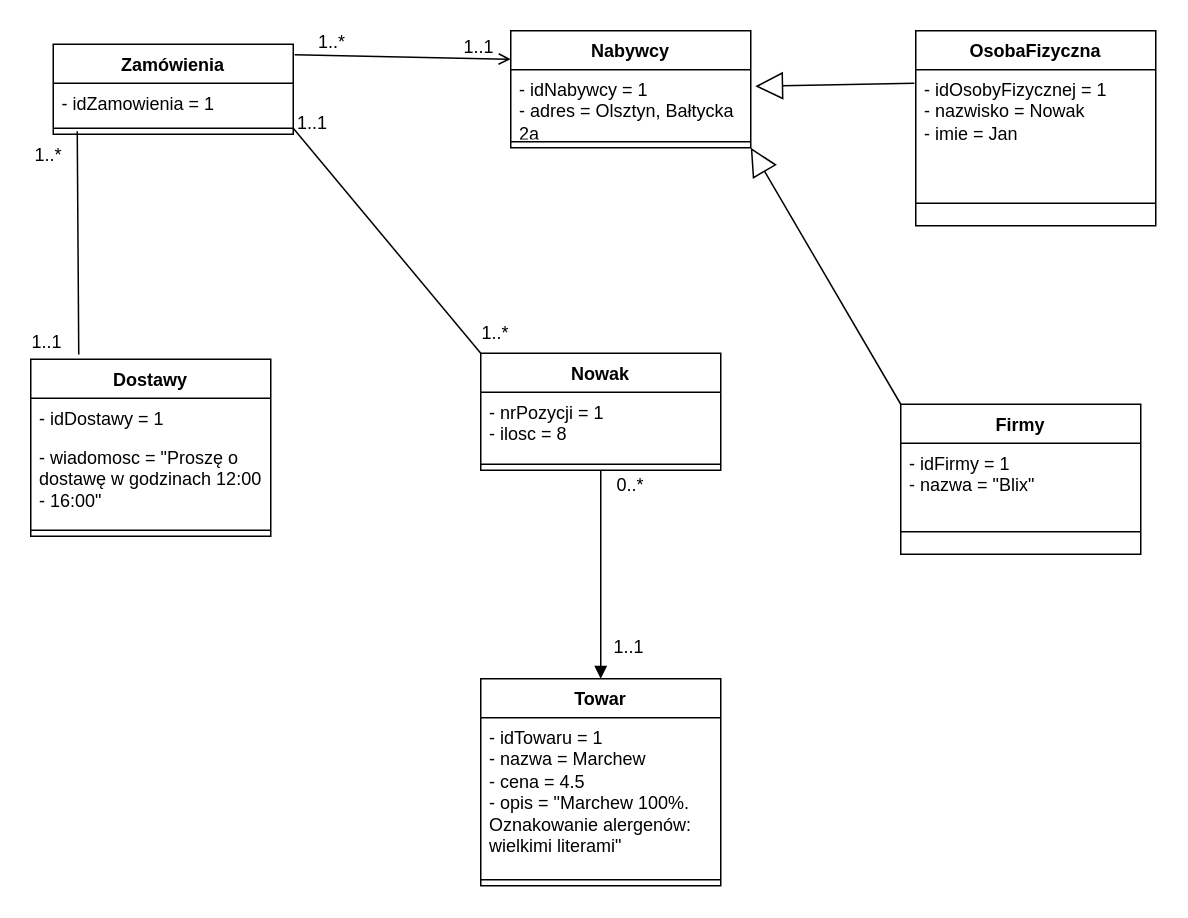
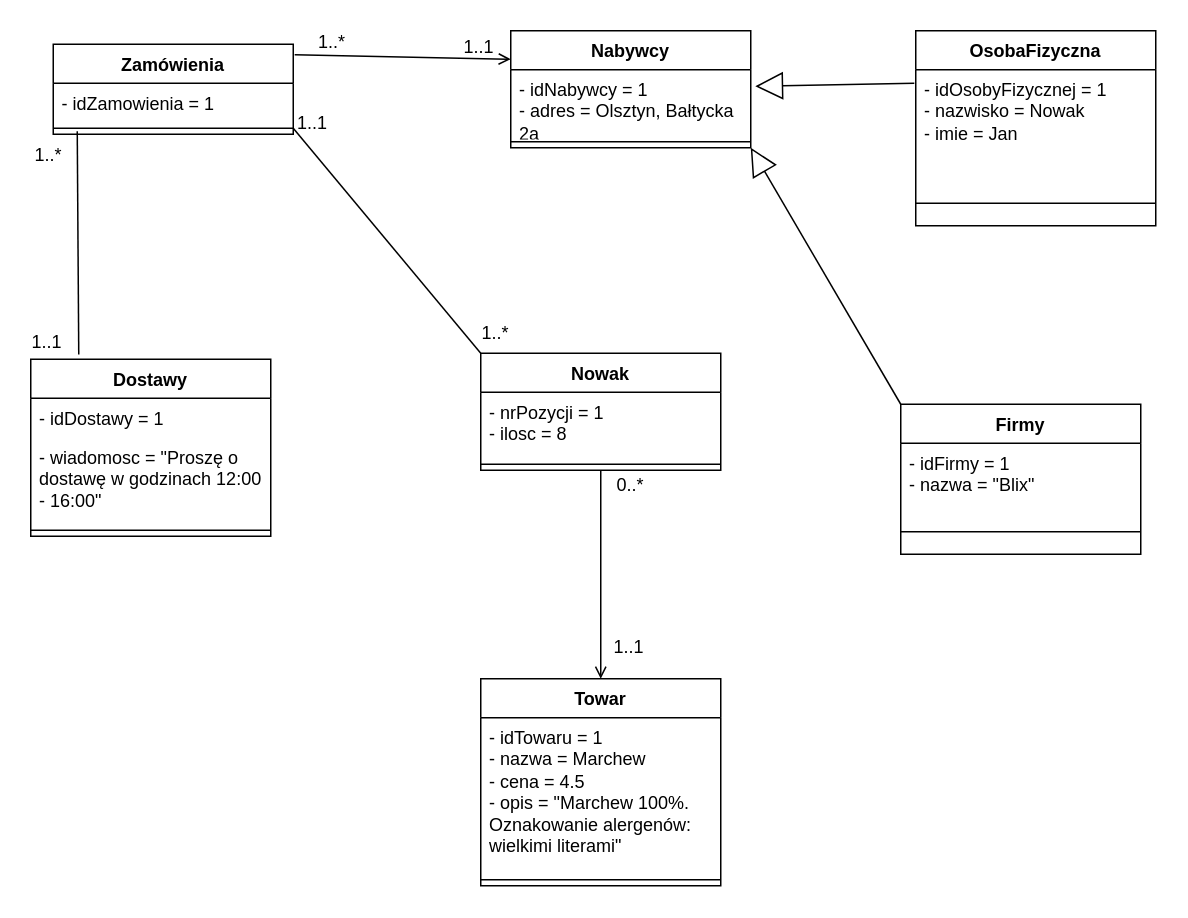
  <mxCell id="0" />
  <mxCell id="1" parent="0" />
  <mxCell id="2" value="Zamówienia" style="swimlane;fontStyle=1;align=center;verticalAlign=top;childLayout=stackLayout;horizontal=1;startSize=26;horizontalStack=0;resizeParent=1;resizeParentMax=0;resizeLast=0;collapsible=1;marginBottom=0;whiteSpace=wrap;html=1;" parent="1" vertex="1"><mxGeometry x="35" y="29" width="160" height="60" as="geometry" /></mxCell>
  <mxCell id="3" value="- idZamowienia = 1" style="text;strokeColor=none;fillColor=none;align=left;verticalAlign=top;spacingLeft=4;spacingRight=4;overflow=hidden;rotatable=0;points=[[0,0.5],[1,0.5]];portConstraint=eastwest;whiteSpace=wrap;html=1;" parent="2" vertex="1"><mxGeometry y="26" width="160" height="26" as="geometry" /></mxCell>
  <mxCell id="4" value="" style="line;strokeWidth=1;fillColor=none;align=left;verticalAlign=middle;spacingTop=-1;spacingLeft=3;spacingRight=3;rotatable=0;labelPosition=right;points=[];portConstraint=eastwest;strokeColor=inherit;" parent="2" vertex="1"><mxGeometry y="52" width="160" height="8" as="geometry" /></mxCell>
  <mxCell id="5" value="Nabywcy" style="swimlane;fontStyle=1;align=center;verticalAlign=top;childLayout=stackLayout;horizontal=1;startSize=26;horizontalStack=0;resizeParent=1;resizeParentMax=0;resizeLast=0;collapsible=1;marginBottom=0;whiteSpace=wrap;html=1;" parent="1" vertex="1"><mxGeometry x="340" y="20" width="160" height="78" as="geometry" /></mxCell>
  <mxCell id="6" value="- idNabywcy = 1&lt;div&gt;- adres = Olsztyn, Bałtycka 2a&lt;/div&gt;" style="text;strokeColor=none;fillColor=none;align=left;verticalAlign=top;spacingLeft=4;spacingRight=4;overflow=hidden;rotatable=0;points=[[0,0.5],[1,0.5]];portConstraint=eastwest;whiteSpace=wrap;html=1;" parent="5" vertex="1"><mxGeometry y="26" width="160" height="44" as="geometry" /></mxCell>
  <mxCell id="7" value="" style="line;strokeWidth=1;fillColor=none;align=left;verticalAlign=middle;spacingTop=-1;spacingLeft=3;spacingRight=3;rotatable=0;labelPosition=right;points=[];portConstraint=eastwest;strokeColor=inherit;" parent="5" vertex="1"><mxGeometry y="70" width="160" height="8" as="geometry" /></mxCell>
  <mxCell id="8" value="OsobaFizyczna" style="swimlane;fontStyle=1;align=center;verticalAlign=top;childLayout=stackLayout;horizontal=1;startSize=26;horizontalStack=0;resizeParent=1;resizeParentMax=0;resizeLast=0;collapsible=1;marginBottom=0;whiteSpace=wrap;html=1;" parent="1" vertex="1"><mxGeometry x="610" y="20" width="160" height="130" as="geometry" /></mxCell>
  <mxCell id="9" value="- idOsobyFizycznej = 1&lt;div&gt;- nazwisko = Nowak&lt;/div&gt;&lt;div&gt;- imie = Jan&lt;/div&gt;" style="text;strokeColor=none;fillColor=none;align=left;verticalAlign=top;spacingLeft=4;spacingRight=4;overflow=hidden;rotatable=0;points=[[0,0.5],[1,0.5]];portConstraint=eastwest;whiteSpace=wrap;html=1;" parent="8" vertex="1"><mxGeometry y="26" width="160" height="74" as="geometry" /></mxCell>
  <mxCell id="10" value="" style="line;strokeWidth=1;fillColor=none;align=left;verticalAlign=middle;spacingTop=-1;spacingLeft=3;spacingRight=3;rotatable=0;labelPosition=right;points=[];portConstraint=eastwest;strokeColor=inherit;" parent="8" vertex="1"><mxGeometry y="100" width="160" height="30" as="geometry" /></mxCell>
  <mxCell id="11" value="Dostawy" style="swimlane;fontStyle=1;align=center;verticalAlign=top;childLayout=stackLayout;horizontal=1;startSize=26;horizontalStack=0;resizeParent=1;resizeParentMax=0;resizeLast=0;collapsible=1;marginBottom=0;whiteSpace=wrap;html=1;" parent="1" vertex="1"><mxGeometry x="20" y="239" width="160" height="118" as="geometry" /></mxCell>
  <mxCell id="12" value="- idDostawy = 1" style="text;strokeColor=none;fillColor=none;align=left;verticalAlign=top;spacingLeft=4;spacingRight=4;overflow=hidden;rotatable=0;points=[[0,0.5],[1,0.5]];portConstraint=eastwest;whiteSpace=wrap;html=1;" parent="11" vertex="1"><mxGeometry y="26" width="160" height="26" as="geometry" /></mxCell>
  <mxCell id="13" value="- wiadomosc = &quot;Proszę o dostawę w godzinach 12:00 - 16:00&quot;" style="text;strokeColor=none;fillColor=none;align=left;verticalAlign=top;spacingLeft=4;spacingRight=4;overflow=hidden;rotatable=0;points=[[0,0.5],[1,0.5]];portConstraint=eastwest;whiteSpace=wrap;html=1;" parent="11" vertex="1"><mxGeometry y="52" width="160" height="58" as="geometry" /></mxCell>
  <mxCell id="14" value="" style="line;strokeWidth=1;fillColor=none;align=left;verticalAlign=middle;spacingTop=-1;spacingLeft=3;spacingRight=3;rotatable=0;labelPosition=right;points=[];portConstraint=eastwest;strokeColor=inherit;" parent="11" vertex="1"><mxGeometry y="110" width="160" height="8" as="geometry" /></mxCell>
  <mxCell id="15" value="Firmy" style="swimlane;fontStyle=1;align=center;verticalAlign=top;childLayout=stackLayout;horizontal=1;startSize=26;horizontalStack=0;resizeParent=1;resizeParentMax=0;resizeLast=0;collapsible=1;marginBottom=0;whiteSpace=wrap;html=1;" parent="1" vertex="1"><mxGeometry x="600" y="269" width="160" height="100" as="geometry" /></mxCell>
  <mxCell id="16" value="- idFirmy = 1&lt;div&gt;- nazwa = &quot;Blix&quot;&lt;/div&gt;" style="text;strokeColor=none;fillColor=none;align=left;verticalAlign=top;spacingLeft=4;spacingRight=4;overflow=hidden;rotatable=0;points=[[0,0.5],[1,0.5]];portConstraint=eastwest;whiteSpace=wrap;html=1;" parent="15" vertex="1"><mxGeometry y="26" width="160" height="44" as="geometry" /></mxCell>
  <mxCell id="17" value="" style="line;strokeWidth=1;fillColor=none;align=left;verticalAlign=middle;spacingTop=-1;spacingLeft=3;spacingRight=3;rotatable=0;labelPosition=right;points=[];portConstraint=eastwest;strokeColor=inherit;" parent="15" vertex="1"><mxGeometry y="70" width="160" height="30" as="geometry" /></mxCell>
  <mxCell id="18" value="Nowak" style="swimlane;fontStyle=1;align=center;verticalAlign=top;childLayout=stackLayout;horizontal=1;startSize=26;horizontalStack=0;resizeParent=1;resizeParentMax=0;resizeLast=0;collapsible=1;marginBottom=0;whiteSpace=wrap;html=1;" parent="1" vertex="1"><mxGeometry x="320" y="235" width="160" height="78" as="geometry" /></mxCell>
  <mxCell id="19" value="- nrPozycji = 1&lt;div&gt;- ilosc = 8&lt;/div&gt;&lt;div&gt;&lt;br&gt;&lt;/div&gt;" style="text;strokeColor=none;fillColor=none;align=left;verticalAlign=top;spacingLeft=4;spacingRight=4;overflow=hidden;rotatable=0;points=[[0,0.5],[1,0.5]];portConstraint=eastwest;whiteSpace=wrap;html=1;" parent="18" vertex="1"><mxGeometry y="26" width="160" height="44" as="geometry" /></mxCell>
  <mxCell id="20" value="" style="line;strokeWidth=1;fillColor=none;align=left;verticalAlign=middle;spacingTop=-1;spacingLeft=3;spacingRight=3;rotatable=0;labelPosition=right;points=[];portConstraint=eastwest;strokeColor=inherit;" parent="18" vertex="1"><mxGeometry y="70" width="160" height="8" as="geometry" /></mxCell>
  <mxCell id="21" value="Towar" style="swimlane;fontStyle=1;align=center;verticalAlign=top;childLayout=stackLayout;horizontal=1;startSize=26;horizontalStack=0;resizeParent=1;resizeParentMax=0;resizeLast=0;collapsible=1;marginBottom=0;whiteSpace=wrap;html=1;" parent="1" vertex="1"><mxGeometry x="320" y="452" width="160" height="138" as="geometry" /></mxCell>
  <mxCell id="22" value="- idTowaru = 1&lt;div&gt;- nazwa = Marchew&lt;/div&gt;&lt;div&gt;- cena = 4.5&lt;/div&gt;&lt;div&gt;- opis = &quot;Marchew 100%. Oznakowanie alergenów: wielkimi literami&quot;&lt;/div&gt;&lt;div&gt;&lt;br&gt;&lt;/div&gt;" style="text;strokeColor=none;fillColor=none;align=left;verticalAlign=top;spacingLeft=4;spacingRight=4;overflow=hidden;rotatable=0;points=[[0,0.5],[1,0.5]];portConstraint=eastwest;whiteSpace=wrap;html=1;" parent="21" vertex="1"><mxGeometry y="26" width="160" height="104" as="geometry" /></mxCell>
  <mxCell id="23" value="" style="line;strokeWidth=1;fillColor=none;align=left;verticalAlign=middle;spacingTop=-1;spacingLeft=3;spacingRight=3;rotatable=0;labelPosition=right;points=[];portConstraint=eastwest;strokeColor=inherit;" parent="21" vertex="1"><mxGeometry y="130" width="160" height="8" as="geometry" /></mxCell>
  <mxCell id="24" value="" style="endArrow=open;html=1;rounded=0;exitX=1.006;exitY=0.116;exitDx=0;exitDy=0;exitPerimeter=0;" parent="1" source="2" edge="1"><mxGeometry relative="1" as="geometry"><mxPoint x="210" y="39" as="sourcePoint" /><mxPoint x="340" y="39" as="targetPoint" /></mxGeometry></mxCell>
  <mxCell id="25" value="1..*" style="resizable=0;html=1;whiteSpace=wrap;align=left;verticalAlign=bottom;" parent="24" connectable="0" vertex="1"><mxGeometry x="-1" relative="1" as="geometry"><mxPoint x="14" as="offset" /></mxGeometry></mxCell>
  <mxCell id="26" value="1..1" style="resizable=0;html=1;whiteSpace=wrap;align=right;verticalAlign=bottom;" parent="24" connectable="0" vertex="1"><mxGeometry x="1" relative="1" as="geometry"><mxPoint x="-10" as="offset" /></mxGeometry></mxCell>
  <mxCell id="27" value="" style="endArrow=none;html=1;rounded=0;exitX=0.1;exitY=0.75;exitDx=0;exitDy=0;exitPerimeter=0;entryX=0.2;entryY=-0.027;entryDx=0;entryDy=0;entryPerimeter=0;" parent="1" source="4" target="11" edge="1"><mxGeometry relative="1" as="geometry"><mxPoint x="50.04" y="115" as="sourcePoint" /><mxPoint x="187" y="159" as="targetPoint" /></mxGeometry></mxCell>
  <mxCell id="28" value="1..*" style="resizable=0;html=1;whiteSpace=wrap;align=left;verticalAlign=bottom;" parent="27" connectable="0" vertex="1"><mxGeometry x="-1" relative="1" as="geometry"><mxPoint x="-30" y="24" as="offset" /></mxGeometry></mxCell>
  <mxCell id="29" value="1..1" style="resizable=0;html=1;whiteSpace=wrap;align=right;verticalAlign=bottom;" parent="27" connectable="0" vertex="1"><mxGeometry x="1" relative="1" as="geometry"><mxPoint x="-10" as="offset" /></mxGeometry></mxCell>
- <mxCell id="30" value="" style="endArrow=block;html=1;rounded=0;exitX=0.5;exitY=1;exitDx=0;exitDy=0;entryX=0.5;entryY=0;entryDx=0;entryDy=0;" parent="1" source="18" target="21" edge="1"><mxGeometry relative="1" as="geometry"><mxPoint x="404.96" y="358.234" as="sourcePoint" /><mxPoint x="561" y="480" as="targetPoint" /></mxGeometry></mxCell>
+ <mxCell id="30" value="" style="endArrow=open;html=1;rounded=0;exitX=0.5;exitY=1;exitDx=0;exitDy=0;entryX=0.5;entryY=0;entryDx=0;entryDy=0;" parent="1" source="18" target="21" edge="1"><mxGeometry relative="1" as="geometry"><mxPoint x="404.96" y="358.234" as="sourcePoint" /><mxPoint x="561" y="480" as="targetPoint" /></mxGeometry></mxCell>
  <mxCell id="31" value="0..*" style="resizable=0;html=1;whiteSpace=wrap;align=left;verticalAlign=bottom;" parent="30" connectable="0" vertex="1"><mxGeometry x="-1" relative="1" as="geometry"><mxPoint x="9" y="18" as="offset" /></mxGeometry></mxCell>
  <mxCell id="32" value="1..1" style="resizable=0;html=1;whiteSpace=wrap;align=right;verticalAlign=bottom;" parent="30" connectable="0" vertex="1"><mxGeometry x="1" relative="1" as="geometry"><mxPoint x="30" y="-13" as="offset" /></mxGeometry></mxCell>
  <mxCell id="33" value="" style="endArrow=block;endSize=16;endFill=0;html=1;rounded=0;exitX=0;exitY=0;exitDx=0;exitDy=0;entryX=1;entryY=1;entryDx=0;entryDy=0;" parent="1" source="15" target="5" edge="1"><mxGeometry width="160" relative="1" as="geometry"><mxPoint x="273" y="390" as="sourcePoint" /><mxPoint x="499.04" y="141.008" as="targetPoint" /></mxGeometry></mxCell>
  <mxCell id="34" value="" style="endArrow=block;endSize=16;endFill=0;html=1;rounded=0;exitX=-0.006;exitY=0.122;exitDx=0;exitDy=0;entryX=1.019;entryY=0.25;entryDx=0;entryDy=0;entryPerimeter=0;exitPerimeter=0;" parent="1" source="9" target="6" edge="1"><mxGeometry width="160" relative="1" as="geometry"><mxPoint x="610" y="279" as="sourcePoint" /><mxPoint x="509" y="151" as="targetPoint" /></mxGeometry></mxCell>
  <mxCell id="35" value="" style="endArrow=none;endFill=0;endSize=24;html=1;rounded=0;exitX=0;exitY=0;exitDx=0;exitDy=0;entryX=1;entryY=1.154;entryDx=0;entryDy=0;entryPerimeter=0;" parent="1" source="18" target="3" edge="1"><mxGeometry width="160" relative="1" as="geometry"><mxPoint x="243" y="390" as="sourcePoint" /><mxPoint x="403" y="390" as="targetPoint" /></mxGeometry></mxCell>
  <mxCell id="36" value="1..*" style="resizable=0;html=1;whiteSpace=wrap;align=right;verticalAlign=bottom;" parent="1" connectable="0" vertex="1"><mxGeometry x="340.002" y="229.997" as="geometry" /></mxCell>
  <mxCell id="37" value="1..1" style="resizable=0;html=1;whiteSpace=wrap;align=right;verticalAlign=bottom;" connectable="0" vertex="1" parent="1"><mxGeometry x="350.002" y="239.997" as="geometry"><mxPoint x="-131" y="-150" as="offset" /></mxGeometry></mxCell>
